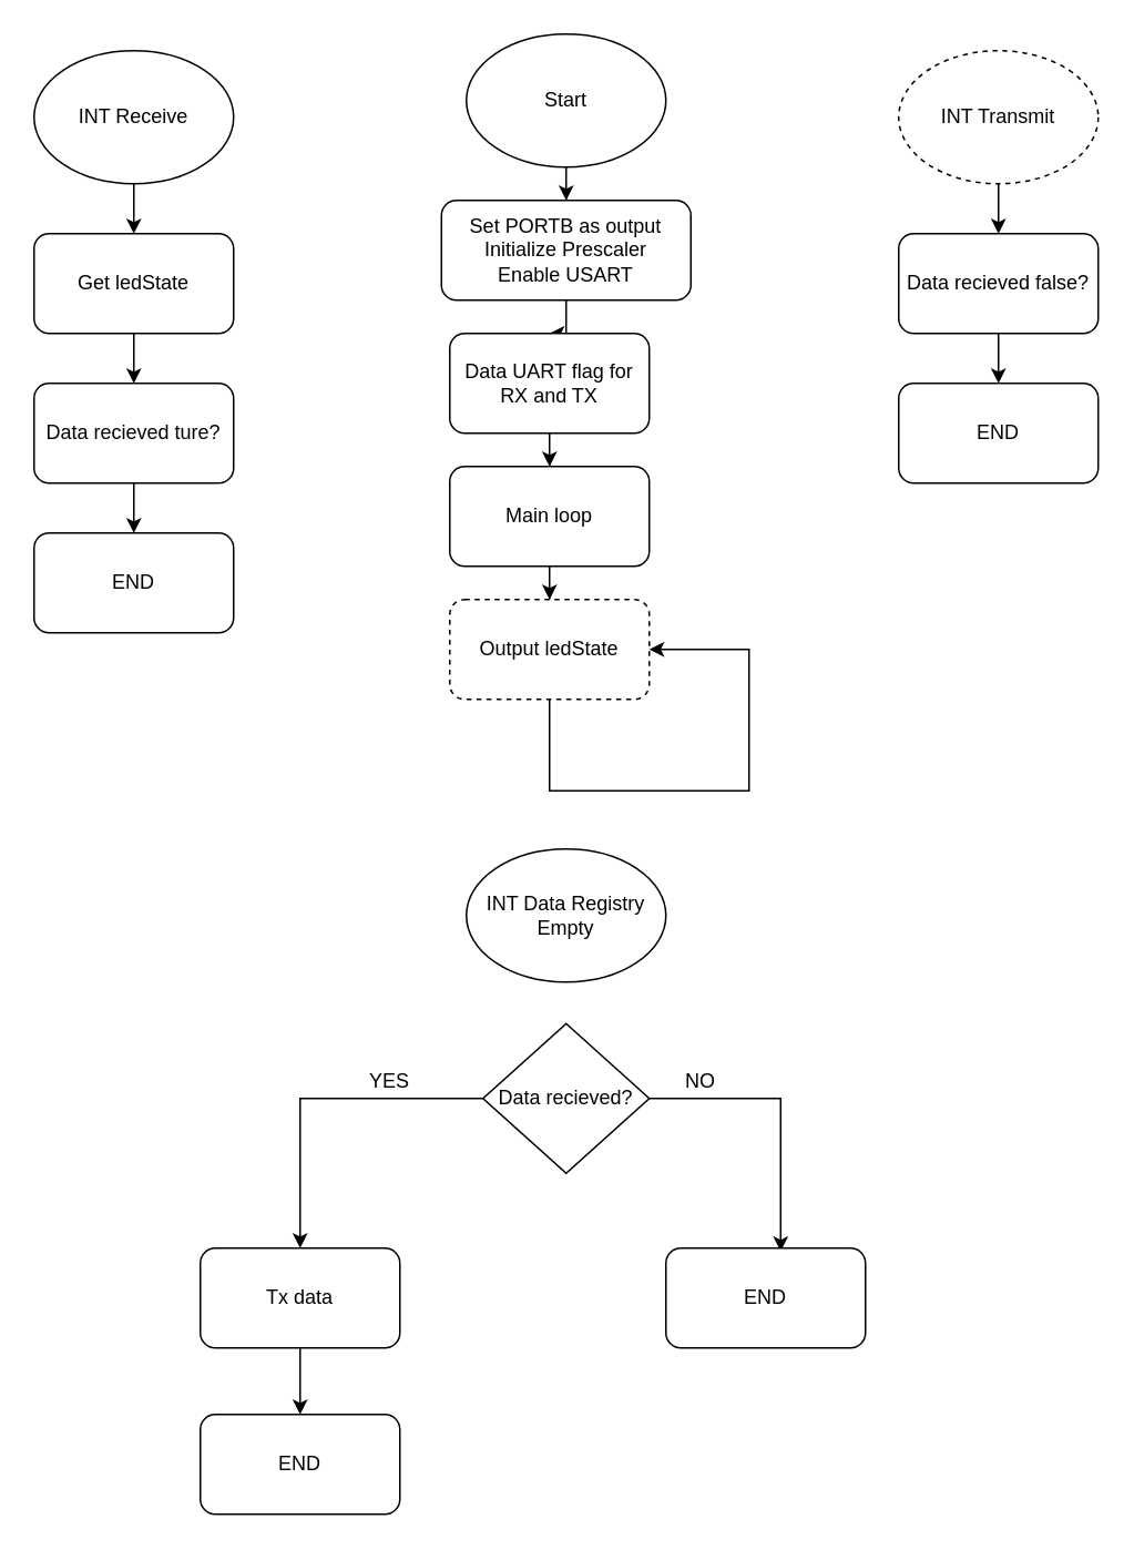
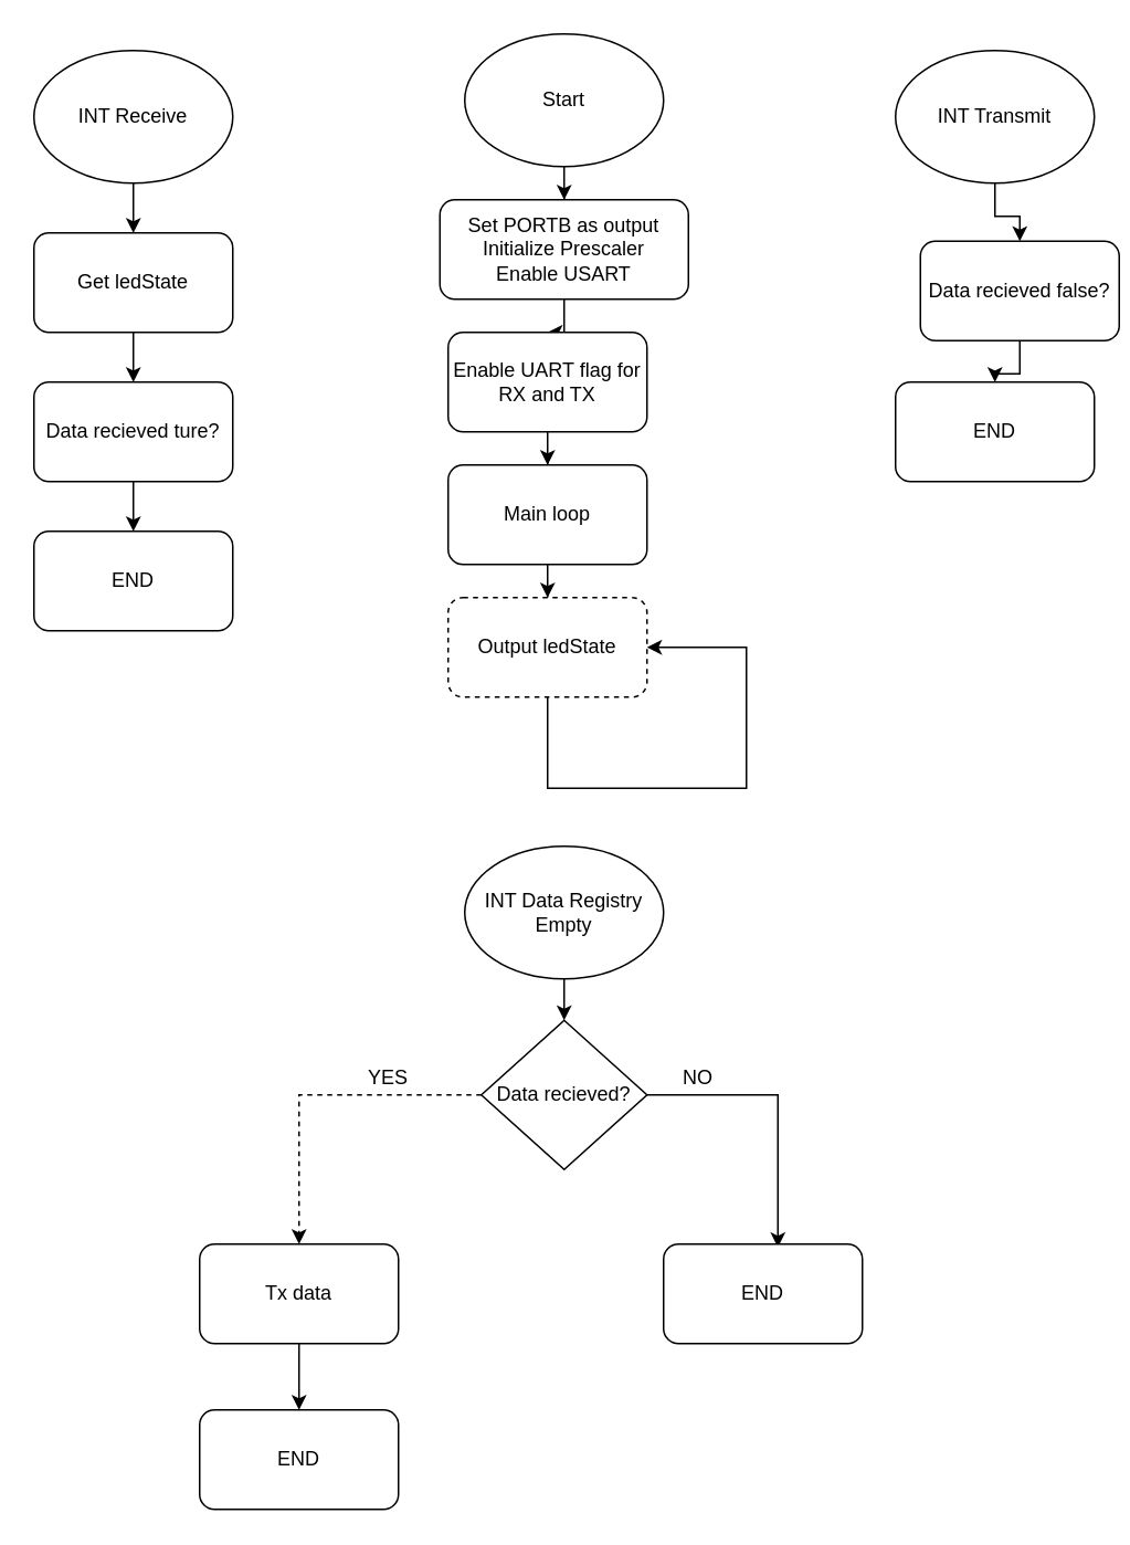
  <mxCell id="0" />
  <mxCell id="1" parent="0" />
  <mxCell id="2" value="" style="edgeStyle=orthogonalEdgeStyle;rounded=0;orthogonalLoop=1;jettySize=auto;html=1;" edge="1" parent="1" source="3" target="5"><mxGeometry relative="1" as="geometry" /></mxCell>
  <mxCell id="3" value="Start" style="ellipse;whiteSpace=wrap;html=1;" parent="1" vertex="1"><mxGeometry x="280" y="20" width="120" height="80" as="geometry" /></mxCell>
  <mxCell id="4" value="" style="edgeStyle=orthogonalEdgeStyle;rounded=0;orthogonalLoop=1;jettySize=auto;html=1;" edge="1" parent="1" source="5" target="7"><mxGeometry relative="1" as="geometry" /></mxCell>
  <mxCell id="5" value="Set PORTB as output&lt;br&gt;Initialize Prescaler&lt;br&gt;Enable USART" style="rounded=1;whiteSpace=wrap;html=1;" parent="1" vertex="1"><mxGeometry x="265" y="120" width="150" height="60" as="geometry" /></mxCell>
  <mxCell id="6" value="" style="edgeStyle=orthogonalEdgeStyle;rounded=0;orthogonalLoop=1;jettySize=auto;html=1;" edge="1" parent="1" source="7" target="9"><mxGeometry relative="1" as="geometry" /></mxCell>
- <mxCell id="7" value="Data UART flag for RX and TX" style="rounded=1;whiteSpace=wrap;html=1;" parent="1" vertex="1"><mxGeometry x="270" y="200" width="120" height="60" as="geometry" /></mxCell>
+ <mxCell id="7" value="Enable UART flag for RX and TX" style="rounded=1;whiteSpace=wrap;html=1;" parent="1" vertex="1"><mxGeometry x="270" y="200" width="120" height="60" as="geometry" /></mxCell>
  <mxCell id="8" value="" style="edgeStyle=orthogonalEdgeStyle;rounded=0;orthogonalLoop=1;jettySize=auto;html=1;" edge="1" parent="1" source="9" target="11"><mxGeometry relative="1" as="geometry" /></mxCell>
  <mxCell id="9" value="Main loop" style="rounded=1;whiteSpace=wrap;html=1;" parent="1" vertex="1"><mxGeometry x="270" y="280" width="120" height="60" as="geometry" /></mxCell>
  <mxCell id="10" style="edgeStyle=orthogonalEdgeStyle;rounded=0;orthogonalLoop=1;jettySize=auto;html=1;entryX=1;entryY=0.5;entryDx=0;entryDy=0;" parent="1" source="11" target="11" edge="1"><mxGeometry relative="1" as="geometry"><mxPoint x="360" y="530" as="targetPoint" /><Array as="points"><mxPoint x="330" y="475" /><mxPoint x="450" y="475" /><mxPoint x="450" y="390" /></Array></mxGeometry></mxCell>
  <mxCell id="11" value="Output ledState" style="rounded=1;whiteSpace=wrap;html=1;dashed=1;" parent="1" vertex="1"><mxGeometry x="270" y="360" width="120" height="60" as="geometry" /></mxCell>
  <mxCell id="12" value="" style="edgeStyle=orthogonalEdgeStyle;rounded=0;orthogonalLoop=1;jettySize=auto;html=1;" edge="1" parent="1" source="13" target="19"><mxGeometry relative="1" as="geometry" /></mxCell>
  <mxCell id="13" value="INT Receive" style="ellipse;whiteSpace=wrap;html=1;" parent="1" vertex="1"><mxGeometry x="20" y="30" width="120" height="80" as="geometry" /></mxCell>
+ <mxCell id="14" value="" style="edgeStyle=orthogonalEdgeStyle;rounded=0;orthogonalLoop=1;jettySize=auto;html=1;" parent="1" source="15" target="28" edge="1"><mxGeometry relative="1" as="geometry" /></mxCell>
  <mxCell id="15" value="INT Data Registry Empty" style="ellipse;whiteSpace=wrap;html=1;" parent="1" vertex="1"><mxGeometry x="280" y="510" width="120" height="80" as="geometry" /></mxCell>
  <mxCell id="16" value="" style="edgeStyle=orthogonalEdgeStyle;rounded=0;orthogonalLoop=1;jettySize=auto;html=1;" edge="1" parent="1" source="17" target="24"><mxGeometry relative="1" as="geometry" /></mxCell>
- <mxCell id="17" value="INT Transmit" style="ellipse;whiteSpace=wrap;html=1;dashed=1;" parent="1" vertex="1"><mxGeometry x="540" y="30" width="120" height="80" as="geometry" /></mxCell>
+ <mxCell id="17" value="INT Transmit" style="ellipse;whiteSpace=wrap;html=1;" parent="1" vertex="1"><mxGeometry x="540" y="30" width="120" height="80" as="geometry" /></mxCell>
  <mxCell id="18" value="" style="edgeStyle=orthogonalEdgeStyle;rounded=0;orthogonalLoop=1;jettySize=auto;html=1;" edge="1" parent="1" source="19" target="21"><mxGeometry relative="1" as="geometry" /></mxCell>
  <mxCell id="19" value="Get ledState" style="rounded=1;whiteSpace=wrap;html=1;" parent="1" vertex="1"><mxGeometry x="20" y="140" width="120" height="60" as="geometry" /></mxCell>
  <mxCell id="20" value="" style="edgeStyle=orthogonalEdgeStyle;rounded=0;orthogonalLoop=1;jettySize=auto;html=1;" edge="1" parent="1" source="21" target="22"><mxGeometry relative="1" as="geometry" /></mxCell>
  <mxCell id="21" value="Data recieved ture?" style="rounded=1;whiteSpace=wrap;html=1;" parent="1" vertex="1"><mxGeometry x="20" y="230" width="120" height="60" as="geometry" /></mxCell>
  <mxCell id="22" value="END" style="rounded=1;whiteSpace=wrap;html=1;" parent="1" vertex="1"><mxGeometry x="20" y="320" width="120" height="60" as="geometry" /></mxCell>
  <mxCell id="23" value="" style="edgeStyle=orthogonalEdgeStyle;rounded=0;orthogonalLoop=1;jettySize=auto;html=1;" edge="1" parent="1" source="24" target="25"><mxGeometry relative="1" as="geometry" /></mxCell>
- <mxCell id="24" value="Data recieved false?" style="rounded=1;whiteSpace=wrap;html=1;" parent="1" vertex="1"><mxGeometry x="540" y="140" width="120" height="60" as="geometry" /></mxCell>
+ <mxCell id="24" value="Data recieved false?" style="rounded=1;whiteSpace=wrap;html=1;" parent="1" vertex="1"><mxGeometry x="555" y="145" width="120" height="60" as="geometry" /></mxCell>
  <mxCell id="25" value="END" style="rounded=1;whiteSpace=wrap;html=1;" parent="1" vertex="1"><mxGeometry x="540" y="230" width="120" height="60" as="geometry" /></mxCell>
- <mxCell id="26" style="edgeStyle=orthogonalEdgeStyle;rounded=0;orthogonalLoop=1;jettySize=auto;html=1;entryX=0.5;entryY=0;entryDx=0;entryDy=0;" parent="1" source="28" target="30" edge="1"><mxGeometry relative="1" as="geometry" /></mxCell>
+ <mxCell id="26" style="edgeStyle=orthogonalEdgeStyle;rounded=0;orthogonalLoop=1;jettySize=auto;html=1;entryX=0.5;entryY=0;entryDx=0;entryDy=0;dashed=1;" parent="1" source="28" target="30" edge="1"><mxGeometry relative="1" as="geometry" /></mxCell>
  <mxCell id="27" style="edgeStyle=orthogonalEdgeStyle;rounded=0;orthogonalLoop=1;jettySize=auto;html=1;entryX=0.575;entryY=0.033;entryDx=0;entryDy=0;entryPerimeter=0;" parent="1" source="28" target="32" edge="1"><mxGeometry relative="1" as="geometry" /></mxCell>
  <mxCell id="28" value="Data recieved?" style="rhombus;whiteSpace=wrap;html=1;" parent="1" vertex="1"><mxGeometry x="290" y="615" width="100" height="90" as="geometry" /></mxCell>
  <mxCell id="29" value="" style="edgeStyle=orthogonalEdgeStyle;rounded=0;orthogonalLoop=1;jettySize=auto;html=1;" parent="1" source="30" target="31" edge="1"><mxGeometry relative="1" as="geometry" /></mxCell>
  <mxCell id="30" value="Tx data" style="rounded=1;whiteSpace=wrap;html=1;" parent="1" vertex="1"><mxGeometry x="120" y="750" width="120" height="60" as="geometry" /></mxCell>
  <mxCell id="31" value="END" style="rounded=1;whiteSpace=wrap;html=1;" parent="1" vertex="1"><mxGeometry x="120" y="850" width="120" height="60" as="geometry" /></mxCell>
  <mxCell id="32" value="END" style="rounded=1;whiteSpace=wrap;html=1;" parent="1" vertex="1"><mxGeometry x="400" y="750" width="120" height="60" as="geometry" /></mxCell>
  <mxCell id="33" value="YES" style="text;html=1;resizable=0;points=[];autosize=1;align=left;verticalAlign=top;spacingTop=-4;" parent="1" vertex="1"><mxGeometry x="220" y="640" width="40" height="20" as="geometry" /></mxCell>
  <mxCell id="34" value="NO" style="text;html=1;resizable=0;points=[];autosize=1;align=left;verticalAlign=top;spacingTop=-4;" parent="1" vertex="1"><mxGeometry x="410" y="640" width="40" height="20" as="geometry" /></mxCell>
